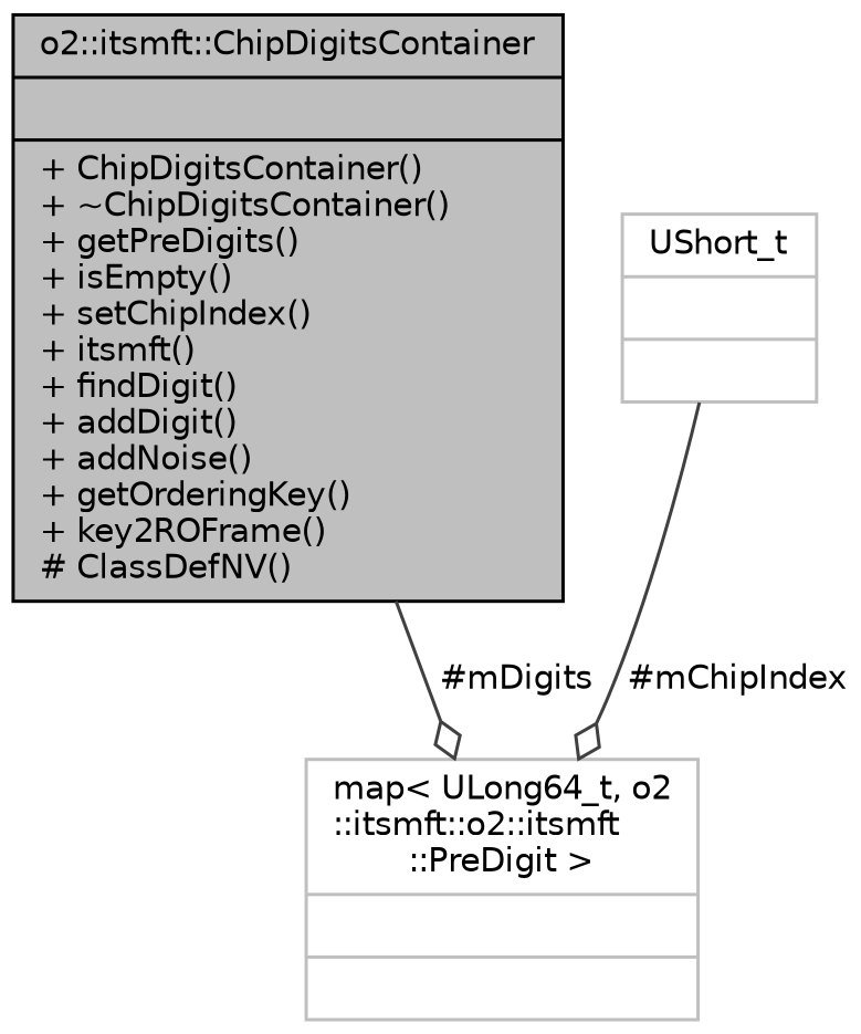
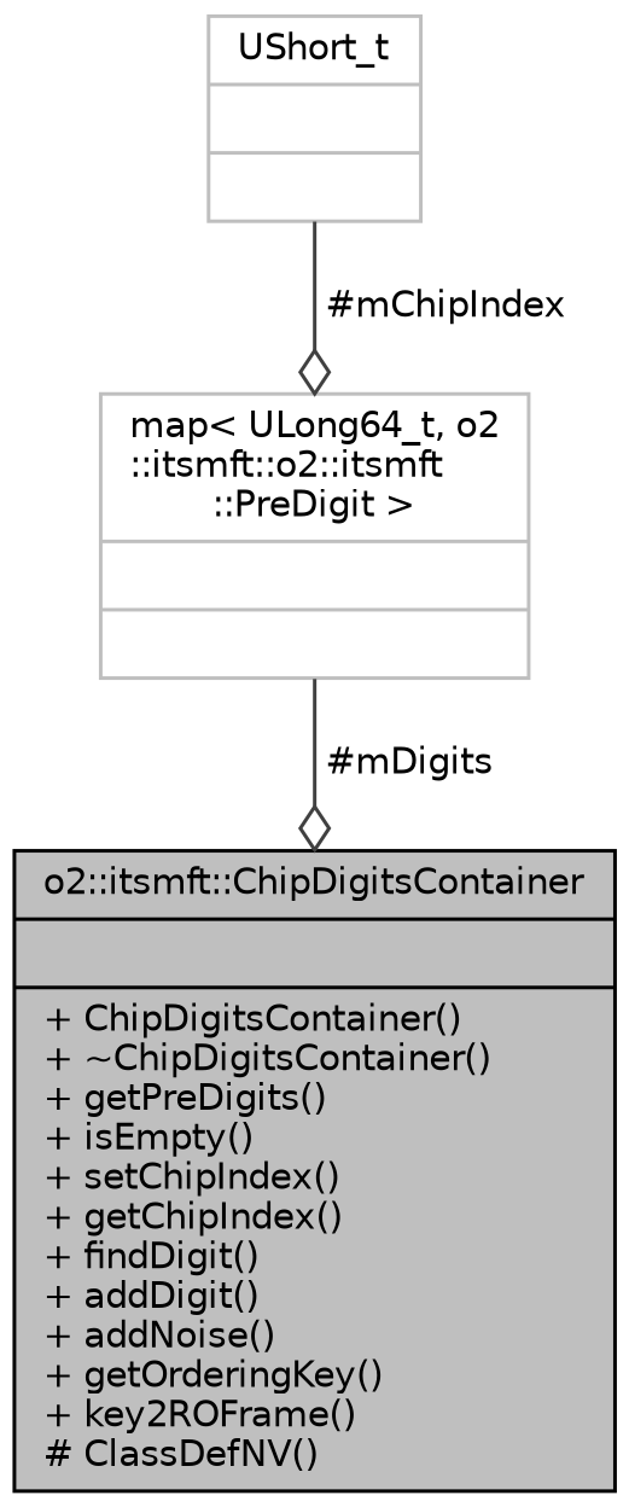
  digraph {
    node [color=grey75 fontname=Helvetica fontsize=10 shape=record]
    edge [arrowhead=odiamond color=grey25 fontname=Helvetica fontsize=10 labelfontname=Helvetica labelfontsize=10 style=solid]
-   n1 [color=black fillcolor=grey75 fontcolor=black height=0.2 label="{o2::itsmft::ChipDigitsContainer\n||+ ChipDigitsContainer()\l+ ~ChipDigitsContainer()\l+ getPreDigits()\l+ isEmpty()\l+ setChipIndex()\l+ itsmft()\l+ findDigit()\l+ addDigit()\l+ addNoise()\l+ getOrderingKey()\l+ key2ROFrame()\l# ClassDefNV()\l}" style=filled width=0.4]
+   n1 [color=black fillcolor=grey75 fontcolor=black height=0.2 label="{o2::itsmft::ChipDigitsContainer\n||+ ChipDigitsContainer()\l+ ~ChipDigitsContainer()\l+ getPreDigits()\l+ isEmpty()\l+ setChipIndex()\l+ getChipIndex()\l+ findDigit()\l+ addDigit()\l+ addNoise()\l+ getOrderingKey()\l+ key2ROFrame()\l# ClassDefNV()\l}" style=filled width=0.4]
    n2 [height=0.2 label="{UShort_t\n||}" width=0.4]
    n3 [height=0.2 label="{map\< ULong64_t, o2\l::itsmft::o2::itsmft\l::PreDigit \>\n||}" width=0.4]
    n2 -> n3 [label=" #mChipIndex"]
-   n1 -> n3 [label=" #mDigits"]
+   n3 -> n1 [label=" #mDigits"]
  }
